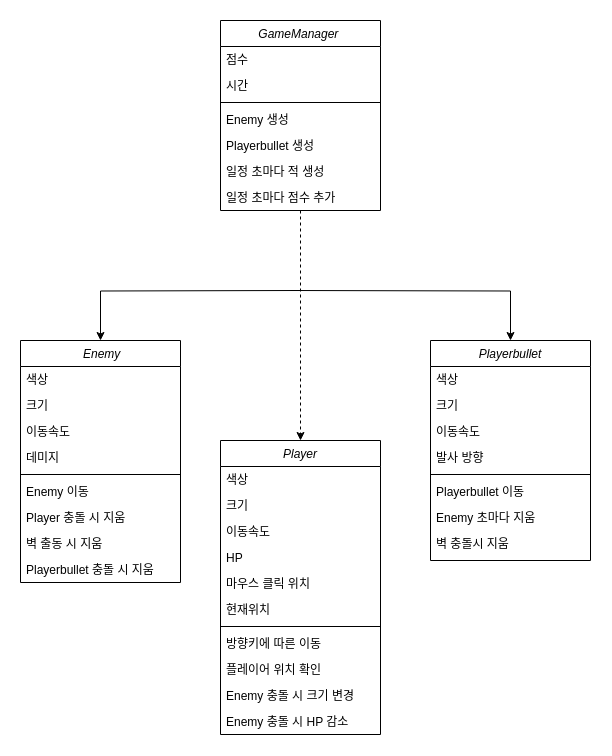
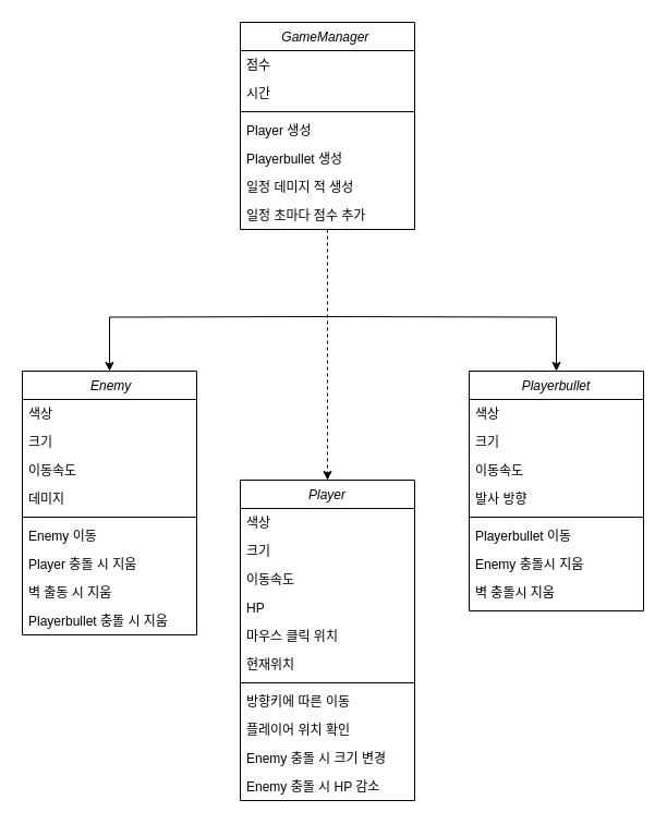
  <mxCell id="0" />
  <mxCell id="1" parent="0" />
  <mxCell id="2" style="edgeStyle=orthogonalEdgeStyle;rounded=0;orthogonalLoop=1;jettySize=auto;html=1;entryX=0.5;entryY=0;entryDx=0;entryDy=0;dashed=1;" edge="1" parent="1" source="5" target="13"><mxGeometry relative="1" as="geometry" /></mxCell>
  <mxCell id="3" style="edgeStyle=orthogonalEdgeStyle;rounded=0;orthogonalLoop=1;jettySize=auto;html=1;entryX=0.5;entryY=0;entryDx=0;entryDy=0;" edge="1" parent="1" target="25"><mxGeometry relative="1" as="geometry"><mxPoint x="300" y="290" as="sourcePoint" /></mxGeometry></mxCell>
  <mxCell id="4" style="edgeStyle=orthogonalEdgeStyle;rounded=0;orthogonalLoop=1;jettySize=auto;html=1;entryX=0.5;entryY=0;entryDx=0;entryDy=0;" edge="1" parent="1" target="35"><mxGeometry relative="1" as="geometry"><mxPoint x="290" y="290" as="sourcePoint" /></mxGeometry></mxCell>
  <mxCell id="5" value="GameManager &#10;" style="swimlane;fontStyle=2;align=center;verticalAlign=top;childLayout=stackLayout;horizontal=1;startSize=26;horizontalStack=0;resizeParent=1;resizeLast=0;collapsible=1;marginBottom=0;rounded=0;shadow=0;strokeWidth=1;" parent="1" vertex="1"><mxGeometry x="220" y="20" width="160" height="190" as="geometry"><mxRectangle x="230" y="140" width="160" height="26" as="alternateBounds" /></mxGeometry></mxCell>
  <mxCell id="6" value="점수" style="text;align=left;verticalAlign=top;spacingLeft=4;spacingRight=4;overflow=hidden;rotatable=0;points=[[0,0.5],[1,0.5]];portConstraint=eastwest;" parent="5" vertex="1"><mxGeometry y="26" width="160" height="26" as="geometry" /></mxCell>
  <mxCell id="7" value="시간" style="text;align=left;verticalAlign=top;spacingLeft=4;spacingRight=4;overflow=hidden;rotatable=0;points=[[0,0.5],[1,0.5]];portConstraint=eastwest;rounded=0;shadow=0;html=0;" parent="5" vertex="1"><mxGeometry y="52" width="160" height="26" as="geometry" /></mxCell>
  <mxCell id="8" value="" style="line;html=1;strokeWidth=1;align=left;verticalAlign=middle;spacingTop=-1;spacingLeft=3;spacingRight=3;rotatable=0;labelPosition=right;points=[];portConstraint=eastwest;" parent="5" vertex="1"><mxGeometry y="78" width="160" height="8" as="geometry" /></mxCell>
- <mxCell id="9" value="Enemy 생성" style="text;align=left;verticalAlign=top;spacingLeft=4;spacingRight=4;overflow=hidden;rotatable=0;points=[[0,0.5],[1,0.5]];portConstraint=eastwest;" parent="5" vertex="1"><mxGeometry y="86" width="160" height="26" as="geometry" /></mxCell>
+ <mxCell id="9" value="Player 생성" style="text;align=left;verticalAlign=top;spacingLeft=4;spacingRight=4;overflow=hidden;rotatable=0;points=[[0,0.5],[1,0.5]];portConstraint=eastwest;" parent="5" vertex="1"><mxGeometry y="86" width="160" height="26" as="geometry" /></mxCell>
  <mxCell id="10" value="Playerbullet 생성" style="text;align=left;verticalAlign=top;spacingLeft=4;spacingRight=4;overflow=hidden;rotatable=0;points=[[0,0.5],[1,0.5]];portConstraint=eastwest;" vertex="1" parent="5"><mxGeometry y="112" width="160" height="26" as="geometry" /></mxCell>
- <mxCell id="11" value="일정 초마다 적 생성" style="text;align=left;verticalAlign=top;spacingLeft=4;spacingRight=4;overflow=hidden;rotatable=0;points=[[0,0.5],[1,0.5]];portConstraint=eastwest;" vertex="1" parent="5"><mxGeometry y="138" width="160" height="26" as="geometry" /></mxCell>
+ <mxCell id="11" value="일정 데미지 적 생성" style="text;align=left;verticalAlign=top;spacingLeft=4;spacingRight=4;overflow=hidden;rotatable=0;points=[[0,0.5],[1,0.5]];portConstraint=eastwest;" vertex="1" parent="5"><mxGeometry y="138" width="160" height="26" as="geometry" /></mxCell>
  <mxCell id="12" value="일정 초마다 점수 추가" style="text;align=left;verticalAlign=top;spacingLeft=4;spacingRight=4;overflow=hidden;rotatable=0;points=[[0,0.5],[1,0.5]];portConstraint=eastwest;" vertex="1" parent="5"><mxGeometry y="164" width="160" height="26" as="geometry" /></mxCell>
  <mxCell id="13" value="Player" style="swimlane;fontStyle=2;align=center;verticalAlign=top;childLayout=stackLayout;horizontal=1;startSize=26;horizontalStack=0;resizeParent=1;resizeLast=0;collapsible=1;marginBottom=0;rounded=0;shadow=0;strokeWidth=1;" parent="1" vertex="1"><mxGeometry x="220" y="440" width="160" height="294" as="geometry"><mxRectangle x="230" y="140" width="160" height="26" as="alternateBounds" /></mxGeometry></mxCell>
  <mxCell id="14" value="색상" style="text;align=left;verticalAlign=top;spacingLeft=4;spacingRight=4;overflow=hidden;rotatable=0;points=[[0,0.5],[1,0.5]];portConstraint=eastwest;" parent="13" vertex="1"><mxGeometry y="26" width="160" height="26" as="geometry" /></mxCell>
  <mxCell id="15" value="크기" style="text;align=left;verticalAlign=top;spacingLeft=4;spacingRight=4;overflow=hidden;rotatable=0;points=[[0,0.5],[1,0.5]];portConstraint=eastwest;rounded=0;shadow=0;html=0;" parent="13" vertex="1"><mxGeometry y="52" width="160" height="26" as="geometry" /></mxCell>
  <mxCell id="16" value="이동속도" style="text;align=left;verticalAlign=top;spacingLeft=4;spacingRight=4;overflow=hidden;rotatable=0;points=[[0,0.5],[1,0.5]];portConstraint=eastwest;rounded=0;shadow=0;html=0;" vertex="1" parent="13"><mxGeometry y="78" width="160" height="26" as="geometry" /></mxCell>
  <mxCell id="17" value="HP" style="text;align=left;verticalAlign=top;spacingLeft=4;spacingRight=4;overflow=hidden;rotatable=0;points=[[0,0.5],[1,0.5]];portConstraint=eastwest;rounded=0;shadow=0;html=0;" vertex="1" parent="13"><mxGeometry y="104" width="160" height="26" as="geometry" /></mxCell>
  <mxCell id="18" value="마우스 클릭 위치" style="text;align=left;verticalAlign=top;spacingLeft=4;spacingRight=4;overflow=hidden;rotatable=0;points=[[0,0.5],[1,0.5]];portConstraint=eastwest;rounded=0;shadow=0;html=0;" vertex="1" parent="13"><mxGeometry y="130" width="160" height="26" as="geometry" /></mxCell>
  <mxCell id="19" value="현재위치" style="text;align=left;verticalAlign=top;spacingLeft=4;spacingRight=4;overflow=hidden;rotatable=0;points=[[0,0.5],[1,0.5]];portConstraint=eastwest;rounded=0;shadow=0;html=0;" vertex="1" parent="13"><mxGeometry y="156" width="160" height="26" as="geometry" /></mxCell>
  <mxCell id="20" value="" style="line;html=1;strokeWidth=1;align=left;verticalAlign=middle;spacingTop=-1;spacingLeft=3;spacingRight=3;rotatable=0;labelPosition=right;points=[];portConstraint=eastwest;" parent="13" vertex="1"><mxGeometry y="182" width="160" height="8" as="geometry" /></mxCell>
  <mxCell id="21" value="방향키에 따른 이동" style="text;align=left;verticalAlign=top;spacingLeft=4;spacingRight=4;overflow=hidden;rotatable=0;points=[[0,0.5],[1,0.5]];portConstraint=eastwest;" parent="13" vertex="1"><mxGeometry y="190" width="160" height="26" as="geometry" /></mxCell>
  <mxCell id="22" value="플레이어 위치 확인" style="text;align=left;verticalAlign=top;spacingLeft=4;spacingRight=4;overflow=hidden;rotatable=0;points=[[0,0.5],[1,0.5]];portConstraint=eastwest;" vertex="1" parent="13"><mxGeometry y="216" width="160" height="26" as="geometry" /></mxCell>
  <mxCell id="23" value="Enemy 충돌 시 크기 변경" style="text;align=left;verticalAlign=top;spacingLeft=4;spacingRight=4;overflow=hidden;rotatable=0;points=[[0,0.5],[1,0.5]];portConstraint=eastwest;" vertex="1" parent="13"><mxGeometry y="242" width="160" height="26" as="geometry" /></mxCell>
  <mxCell id="24" value="Enemy 충돌 시 HP 감소" style="text;align=left;verticalAlign=top;spacingLeft=4;spacingRight=4;overflow=hidden;rotatable=0;points=[[0,0.5],[1,0.5]];portConstraint=eastwest;" vertex="1" parent="13"><mxGeometry y="268" width="160" height="26" as="geometry" /></mxCell>
  <mxCell id="25" value=" Enemy" style="swimlane;fontStyle=2;align=center;verticalAlign=top;childLayout=stackLayout;horizontal=1;startSize=26;horizontalStack=0;resizeParent=1;resizeLast=0;collapsible=1;marginBottom=0;rounded=0;shadow=0;strokeWidth=1;" parent="1" vertex="1"><mxGeometry x="20" y="340" width="160" height="242" as="geometry"><mxRectangle x="230" y="140" width="160" height="26" as="alternateBounds" /></mxGeometry></mxCell>
  <mxCell id="26" value="색상    " style="text;align=left;verticalAlign=top;spacingLeft=4;spacingRight=4;overflow=hidden;rotatable=0;points=[[0,0.5],[1,0.5]];portConstraint=eastwest;" parent="25" vertex="1"><mxGeometry y="26" width="160" height="26" as="geometry" /></mxCell>
  <mxCell id="27" value="크기" style="text;align=left;verticalAlign=top;spacingLeft=4;spacingRight=4;overflow=hidden;rotatable=0;points=[[0,0.5],[1,0.5]];portConstraint=eastwest;rounded=0;shadow=0;html=0;" parent="25" vertex="1"><mxGeometry y="52" width="160" height="26" as="geometry" /></mxCell>
  <mxCell id="28" value="이동속도" style="text;align=left;verticalAlign=top;spacingLeft=4;spacingRight=4;overflow=hidden;rotatable=0;points=[[0,0.5],[1,0.5]];portConstraint=eastwest;rounded=0;shadow=0;html=0;" parent="25" vertex="1"><mxGeometry y="78" width="160" height="26" as="geometry" /></mxCell>
  <mxCell id="29" value="데미지" style="text;align=left;verticalAlign=top;spacingLeft=4;spacingRight=4;overflow=hidden;rotatable=0;points=[[0,0.5],[1,0.5]];portConstraint=eastwest;rounded=0;shadow=0;html=0;" vertex="1" parent="25"><mxGeometry y="104" width="160" height="26" as="geometry" /></mxCell>
  <mxCell id="30" value="" style="line;html=1;strokeWidth=1;align=left;verticalAlign=middle;spacingTop=-1;spacingLeft=3;spacingRight=3;rotatable=0;labelPosition=right;points=[];portConstraint=eastwest;" parent="25" vertex="1"><mxGeometry y="130" width="160" height="8" as="geometry" /></mxCell>
  <mxCell id="31" value="Enemy 이동" style="text;align=left;verticalAlign=top;spacingLeft=4;spacingRight=4;overflow=hidden;rotatable=0;points=[[0,0.5],[1,0.5]];portConstraint=eastwest;" parent="25" vertex="1"><mxGeometry y="138" width="160" height="26" as="geometry" /></mxCell>
  <mxCell id="32" value="Player 충돌 시 지움" style="text;align=left;verticalAlign=top;spacingLeft=4;spacingRight=4;overflow=hidden;rotatable=0;points=[[0,0.5],[1,0.5]];portConstraint=eastwest;" vertex="1" parent="25"><mxGeometry y="164" width="160" height="26" as="geometry" /></mxCell>
  <mxCell id="33" value="벽 출동 시 지움" style="text;align=left;verticalAlign=top;spacingLeft=4;spacingRight=4;overflow=hidden;rotatable=0;points=[[0,0.5],[1,0.5]];portConstraint=eastwest;" vertex="1" parent="25"><mxGeometry y="190" width="160" height="26" as="geometry" /></mxCell>
  <mxCell id="34" value="Playerbullet 충돌 시 지움" style="text;align=left;verticalAlign=top;spacingLeft=4;spacingRight=4;overflow=hidden;rotatable=0;points=[[0,0.5],[1,0.5]];portConstraint=eastwest;" vertex="1" parent="25"><mxGeometry y="216" width="160" height="26" as="geometry" /></mxCell>
  <mxCell id="35" value="Playerbullet" style="swimlane;fontStyle=2;align=center;verticalAlign=top;childLayout=stackLayout;horizontal=1;startSize=26;horizontalStack=0;resizeParent=1;resizeLast=0;collapsible=1;marginBottom=0;rounded=0;shadow=0;strokeWidth=1;" parent="1" vertex="1"><mxGeometry x="430" y="340" width="160" height="220" as="geometry"><mxRectangle x="230" y="140" width="160" height="26" as="alternateBounds" /></mxGeometry></mxCell>
  <mxCell id="36" value="색상" style="text;align=left;verticalAlign=top;spacingLeft=4;spacingRight=4;overflow=hidden;rotatable=0;points=[[0,0.5],[1,0.5]];portConstraint=eastwest;" parent="35" vertex="1"><mxGeometry y="26" width="160" height="26" as="geometry" /></mxCell>
  <mxCell id="37" value="크기" style="text;align=left;verticalAlign=top;spacingLeft=4;spacingRight=4;overflow=hidden;rotatable=0;points=[[0,0.5],[1,0.5]];portConstraint=eastwest;rounded=0;shadow=0;html=0;" parent="35" vertex="1"><mxGeometry y="52" width="160" height="26" as="geometry" /></mxCell>
  <mxCell id="38" value="이동속도" style="text;align=left;verticalAlign=top;spacingLeft=4;spacingRight=4;overflow=hidden;rotatable=0;points=[[0,0.5],[1,0.5]];portConstraint=eastwest;rounded=0;shadow=0;html=0;" parent="35" vertex="1"><mxGeometry y="78" width="160" height="26" as="geometry" /></mxCell>
  <mxCell id="39" value="발사 방향" style="text;align=left;verticalAlign=top;spacingLeft=4;spacingRight=4;overflow=hidden;rotatable=0;points=[[0,0.5],[1,0.5]];portConstraint=eastwest;rounded=0;shadow=0;html=0;" vertex="1" parent="35"><mxGeometry y="104" width="160" height="26" as="geometry" /></mxCell>
  <mxCell id="40" value="" style="line;html=1;strokeWidth=1;align=left;verticalAlign=middle;spacingTop=-1;spacingLeft=3;spacingRight=3;rotatable=0;labelPosition=right;points=[];portConstraint=eastwest;" parent="35" vertex="1"><mxGeometry y="130" width="160" height="8" as="geometry" /></mxCell>
  <mxCell id="41" value="Playerbullet 이동" style="text;align=left;verticalAlign=top;spacingLeft=4;spacingRight=4;overflow=hidden;rotatable=0;points=[[0,0.5],[1,0.5]];portConstraint=eastwest;" vertex="1" parent="35"><mxGeometry y="138" width="160" height="26" as="geometry" /></mxCell>
- <mxCell id="42" value="Enemy 초마다 지움" style="text;align=left;verticalAlign=top;spacingLeft=4;spacingRight=4;overflow=hidden;rotatable=0;points=[[0,0.5],[1,0.5]];portConstraint=eastwest;" vertex="1" parent="35"><mxGeometry y="164" width="160" height="26" as="geometry" /></mxCell>
+ <mxCell id="42" value="Enemy 충돌시 지움" style="text;align=left;verticalAlign=top;spacingLeft=4;spacingRight=4;overflow=hidden;rotatable=0;points=[[0,0.5],[1,0.5]];portConstraint=eastwest;" vertex="1" parent="35"><mxGeometry y="164" width="160" height="26" as="geometry" /></mxCell>
  <mxCell id="43" value="벽 충돌시 지움" style="text;align=left;verticalAlign=top;spacingLeft=4;spacingRight=4;overflow=hidden;rotatable=0;points=[[0,0.5],[1,0.5]];portConstraint=eastwest;" vertex="1" parent="35"><mxGeometry y="190" width="160" height="26" as="geometry" /></mxCell>
